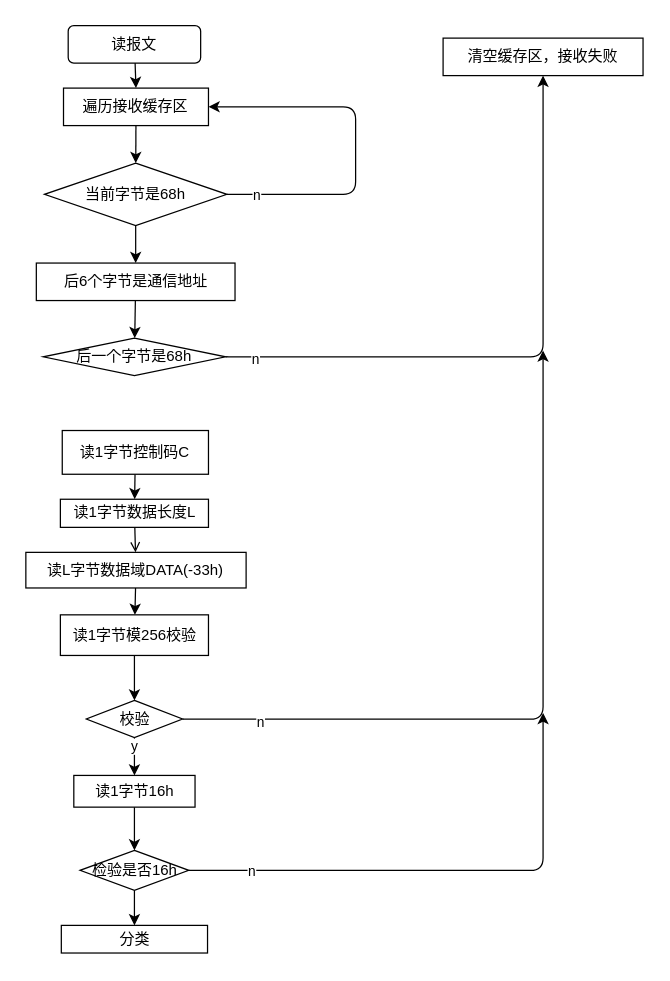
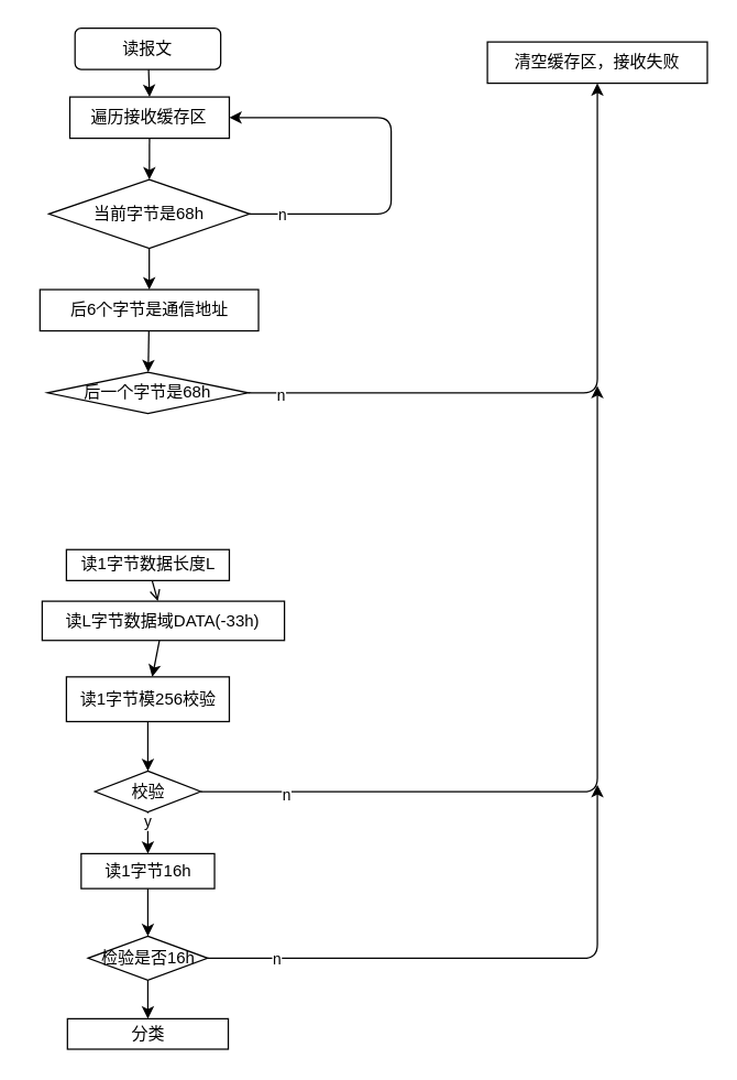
  <mxCell id="0" />
  <mxCell id="1" parent="0" />
  <mxCell id="2" value="" style="edgeStyle=none;html=1;entryX=0.5;entryY=0;entryDx=0;entryDy=0;" parent="1" source="3" target="5" edge="1"><mxGeometry relative="1" as="geometry"><mxPoint x="108" y="20" as="targetPoint" /></mxGeometry></mxCell>
  <mxCell id="3" value="读报文" style="rounded=1;whiteSpace=wrap;html=1;" parent="1" vertex="1"><mxGeometry x="54" y="20" width="106" height="30" as="geometry" /></mxCell>
  <mxCell id="4" value="" style="edgeStyle=none;html=1;" parent="1" source="5" target="9" edge="1"><mxGeometry relative="1" as="geometry" /></mxCell>
  <mxCell id="5" value="遍历接收缓存区" style="rounded=0;whiteSpace=wrap;html=1;" parent="1" vertex="1"><mxGeometry x="50.25" y="70" width="116" height="30" as="geometry" /></mxCell>
  <mxCell id="6" style="edgeStyle=none;html=1;entryX=1;entryY=0.5;entryDx=0;entryDy=0;" parent="1" source="9" target="5" edge="1"><mxGeometry relative="1" as="geometry"><mxPoint x="294" y="155" as="targetPoint" /><Array as="points"><mxPoint x="284" y="155" /><mxPoint x="284" y="85" /></Array></mxGeometry></mxCell>
  <mxCell id="7" value="n" style="edgeLabel;html=1;align=center;verticalAlign=middle;resizable=0;points=[];" parent="6" vertex="1" connectable="0"><mxGeometry x="-0.84" relative="1" as="geometry"><mxPoint as="offset" /></mxGeometry></mxCell>
  <mxCell id="8" value="" style="edgeStyle=none;html=1;" parent="1" source="9" target="11" edge="1"><mxGeometry relative="1" as="geometry" /></mxCell>
  <mxCell id="9" value="当前字节是68h" style="rhombus;whiteSpace=wrap;html=1;" parent="1" vertex="1"><mxGeometry x="35" y="130" width="146" height="50" as="geometry" /></mxCell>
  <mxCell id="10" value="" style="edgeStyle=none;html=1;" parent="1" source="11" target="14" edge="1"><mxGeometry relative="1" as="geometry" /></mxCell>
  <mxCell id="11" value="后6个字节是通信地址" style="rounded=0;whiteSpace=wrap;html=1;" parent="1" vertex="1"><mxGeometry x="28.5" y="210" width="159" height="30" as="geometry" /></mxCell>
  <mxCell id="12" style="edgeStyle=none;html=1;entryX=0.5;entryY=1;entryDx=0;entryDy=0;" parent="1" source="14" target="15" edge="1"><mxGeometry relative="1" as="geometry"><mxPoint x="354" y="285" as="targetPoint" /><Array as="points"><mxPoint x="434" y="285" /></Array></mxGeometry></mxCell>
  <mxCell id="13" value="n" style="edgeLabel;html=1;align=center;verticalAlign=middle;resizable=0;points=[];" parent="12" vertex="1" connectable="0"><mxGeometry x="-0.903" relative="1" as="geometry"><mxPoint y="1" as="offset" /></mxGeometry></mxCell>
  <mxCell id="14" value="后一个字节是68h" style="rhombus;whiteSpace=wrap;html=1;rounded=0;" parent="1" vertex="1"><mxGeometry x="34" y="270" width="146" height="30" as="geometry" /></mxCell>
  <mxCell id="15" value="清空缓存区，接收失败" style="rounded=0;whiteSpace=wrap;html=1;" parent="1" vertex="1"><mxGeometry x="354" y="30" width="160" height="30" as="geometry" /></mxCell>
- <mxCell id="16" value="" style="edgeStyle=none;html=1;" parent="1" source="17" target="19" edge="1"><mxGeometry relative="1" as="geometry" /></mxCell>
- <mxCell id="17" value="读1字节控制码C" style="rounded=0;whiteSpace=wrap;html=1;" parent="1" vertex="1"><mxGeometry x="49.25" y="344" width="117" height="35" as="geometry" /></mxCell>
  <mxCell id="18" value="" style="edgeStyle=none;html=1;endArrow=open;" parent="1" source="19" target="21" edge="1"><mxGeometry relative="1" as="geometry" /></mxCell>
  <mxCell id="19" value="读1字节数据长度L" style="whiteSpace=wrap;html=1;rounded=0;" parent="1" vertex="1"><mxGeometry x="47.75" y="399" width="118.5" height="22.5" as="geometry" /></mxCell>
  <mxCell id="20" value="" style="edgeStyle=none;html=1;" parent="1" source="21" target="23" edge="1"><mxGeometry relative="1" as="geometry" /></mxCell>
- <mxCell id="21" value="读L字节数据域DATA(-33h)" style="whiteSpace=wrap;html=1;rounded=0;" parent="1" vertex="1"><mxGeometry x="20.12" y="441.5" width="176.25" height="28.5" as="geometry" /></mxCell>
+ <mxCell id="21" value="读L字节数据域DATA(-33h)" style="whiteSpace=wrap;html=1;rounded=0;" parent="1" vertex="1"><mxGeometry x="30.12" y="436.5" width="176.25" height="28.5" as="geometry" /></mxCell>
  <mxCell id="22" value="" style="edgeStyle=none;html=1;" parent="1" source="23" target="28" edge="1"><mxGeometry relative="1" as="geometry" /></mxCell>
  <mxCell id="23" value="读1字节模256校验" style="whiteSpace=wrap;html=1;rounded=0;" parent="1" vertex="1"><mxGeometry x="47.75" y="491.5" width="118.5" height="32.5" as="geometry" /></mxCell>
  <mxCell id="24" style="edgeStyle=none;html=1;" parent="1" source="28" edge="1"><mxGeometry relative="1" as="geometry"><mxPoint x="434" y="280" as="targetPoint" /><Array as="points"><mxPoint x="434" y="575" /></Array></mxGeometry></mxCell>
  <mxCell id="25" value="n" style="edgeLabel;html=1;align=center;verticalAlign=middle;resizable=0;points=[];" parent="24" vertex="1" connectable="0"><mxGeometry x="-0.786" y="-3" relative="1" as="geometry"><mxPoint as="offset" /></mxGeometry></mxCell>
  <mxCell id="26" value="" style="edgeStyle=none;html=1;" parent="1" source="28" target="30" edge="1"><mxGeometry relative="1" as="geometry" /></mxCell>
  <mxCell id="27" value="y" style="edgeLabel;html=1;align=center;verticalAlign=middle;resizable=0;points=[];" parent="26" vertex="1" connectable="0"><mxGeometry x="-0.547" y="-1" relative="1" as="geometry"><mxPoint as="offset" /></mxGeometry></mxCell>
  <mxCell id="28" value="校验" style="rhombus;whiteSpace=wrap;html=1;rounded=0;" parent="1" vertex="1"><mxGeometry x="68.5" y="560" width="77" height="29.75" as="geometry" /></mxCell>
  <mxCell id="29" value="" style="edgeStyle=none;html=1;" parent="1" source="30" target="34" edge="1"><mxGeometry relative="1" as="geometry" /></mxCell>
  <mxCell id="30" value="读1字节16h" style="whiteSpace=wrap;html=1;rounded=0;" parent="1" vertex="1"><mxGeometry x="58.5" y="620" width="97" height="25.38" as="geometry" /></mxCell>
  <mxCell id="31" style="edgeStyle=none;html=1;" parent="1" source="34" edge="1"><mxGeometry relative="1" as="geometry"><mxPoint x="434" y="570" as="targetPoint" /><Array as="points"><mxPoint x="434" y="696" /></Array></mxGeometry></mxCell>
  <mxCell id="32" value="n" style="edgeLabel;html=1;align=center;verticalAlign=middle;resizable=0;points=[];" parent="31" vertex="1" connectable="0"><mxGeometry x="-0.755" y="-1" relative="1" as="geometry"><mxPoint as="offset" /></mxGeometry></mxCell>
  <mxCell id="33" value="" style="edgeStyle=none;html=1;" parent="1" source="34" target="35" edge="1"><mxGeometry relative="1" as="geometry" /></mxCell>
  <mxCell id="34" value="检验是否16h" style="rhombus;whiteSpace=wrap;html=1;rounded=0;" parent="1" vertex="1"><mxGeometry x="63.5" y="680" width="87" height="31.93" as="geometry" /></mxCell>
  <mxCell id="35" value="分类" style="whiteSpace=wrap;html=1;rounded=0;" parent="1" vertex="1"><mxGeometry x="48.5" y="740" width="117" height="22.11" as="geometry" /></mxCell>
